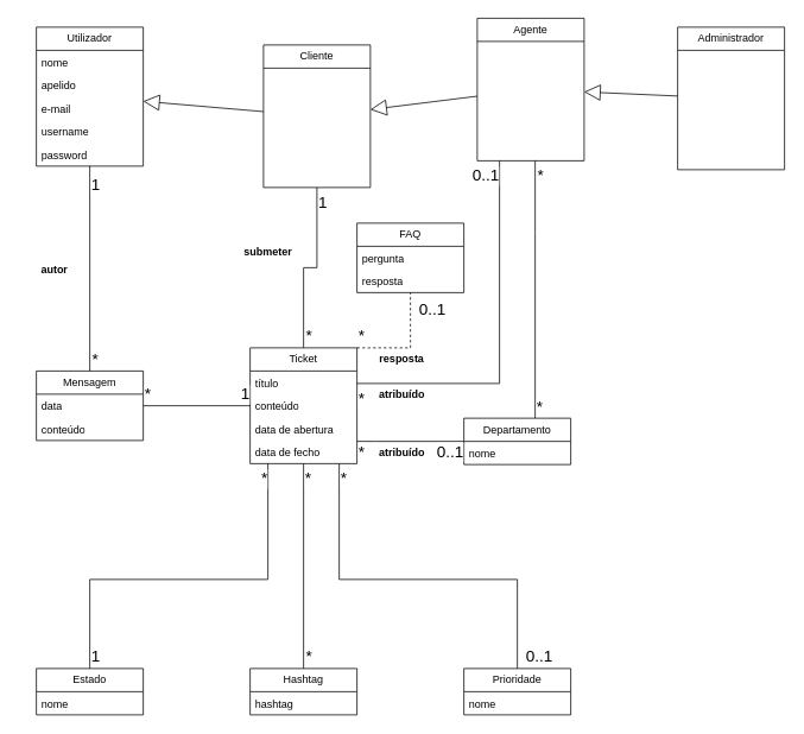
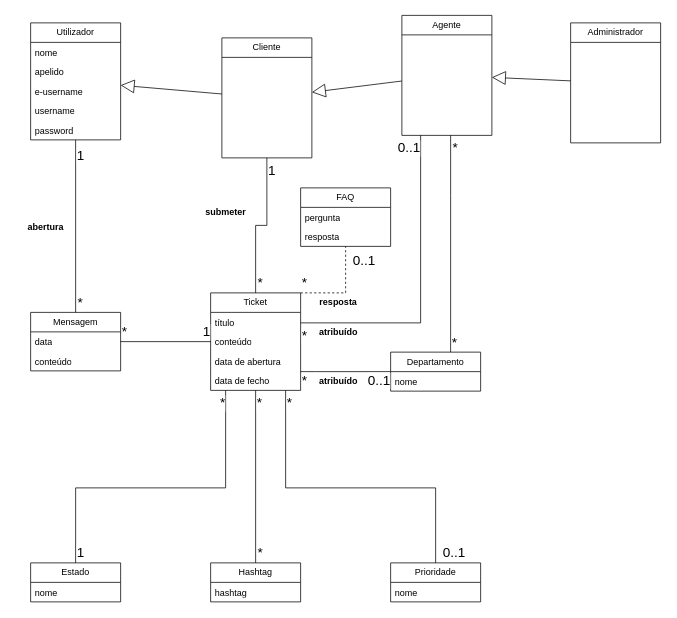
  <mxCell id="0" />
  <mxCell id="1" parent="0" />
  <mxCell id="2" value="Hashtag" style="swimlane;fontStyle=0;childLayout=stackLayout;horizontal=1;startSize=26;fillColor=none;horizontalStack=0;resizeParent=1;resizeParentMax=0;resizeLast=0;collapsible=1;marginBottom=0;whiteSpace=wrap;html=1;" vertex="1" parent="1"><mxGeometry x="280" y="750" width="120" height="52" as="geometry" /></mxCell>
  <mxCell id="3" value="hashtag" style="text;strokeColor=none;fillColor=none;align=left;verticalAlign=top;spacingLeft=4;spacingRight=4;overflow=hidden;rotatable=0;points=[[0,0.5],[1,0.5]];portConstraint=eastwest;whiteSpace=wrap;html=1;" vertex="1" parent="2"><mxGeometry y="26" width="120" height="26" as="geometry" /></mxCell>
  <mxCell id="4" value="FAQ" style="swimlane;fontStyle=0;childLayout=stackLayout;horizontal=1;startSize=26;fillColor=none;horizontalStack=0;resizeParent=1;resizeParentMax=0;resizeLast=0;collapsible=1;marginBottom=0;whiteSpace=wrap;html=1;" vertex="1" parent="1"><mxGeometry x="400" y="250" width="120" height="78" as="geometry" /></mxCell>
  <mxCell id="5" value="pergunta" style="text;strokeColor=none;fillColor=none;align=left;verticalAlign=top;spacingLeft=4;spacingRight=4;overflow=hidden;rotatable=0;points=[[0,0.5],[1,0.5]];portConstraint=eastwest;whiteSpace=wrap;html=1;" vertex="1" parent="4"><mxGeometry y="26" width="120" height="26" as="geometry" /></mxCell>
  <mxCell id="6" value="resposta" style="text;strokeColor=none;fillColor=none;align=left;verticalAlign=top;spacingLeft=4;spacingRight=4;overflow=hidden;rotatable=0;points=[[0,0.5],[1,0.5]];portConstraint=eastwest;whiteSpace=wrap;html=1;" vertex="1" parent="4"><mxGeometry y="52" width="120" height="26" as="geometry" /></mxCell>
  <mxCell id="7" value="Departamento" style="swimlane;fontStyle=0;childLayout=stackLayout;horizontal=1;startSize=26;fillColor=none;horizontalStack=0;resizeParent=1;resizeParentMax=0;resizeLast=0;collapsible=1;marginBottom=0;whiteSpace=wrap;html=1;" vertex="1" parent="1"><mxGeometry x="520" y="469" width="120" height="52" as="geometry" /></mxCell>
  <mxCell id="8" value="nome" style="text;strokeColor=none;fillColor=none;align=left;verticalAlign=top;spacingLeft=4;spacingRight=4;overflow=hidden;rotatable=0;points=[[0,0.5],[1,0.5]];portConstraint=eastwest;whiteSpace=wrap;html=1;" vertex="1" parent="7"><mxGeometry y="26" width="120" height="26" as="geometry" /></mxCell>
  <mxCell id="9" value="Ticket" style="swimlane;fontStyle=0;childLayout=stackLayout;horizontal=1;startSize=26;fillColor=none;horizontalStack=0;resizeParent=1;resizeParentMax=0;resizeLast=0;collapsible=1;marginBottom=0;whiteSpace=wrap;html=1;" vertex="1" parent="1"><mxGeometry x="280" y="390" width="120" height="130" as="geometry" /></mxCell>
  <mxCell id="10" value="título" style="text;strokeColor=none;fillColor=none;align=left;verticalAlign=top;spacingLeft=4;spacingRight=4;overflow=hidden;rotatable=0;points=[[0,0.5],[1,0.5]];portConstraint=eastwest;whiteSpace=wrap;html=1;" vertex="1" parent="9"><mxGeometry y="26" width="120" height="26" as="geometry" /></mxCell>
  <mxCell id="11" value="conteúdo" style="text;strokeColor=none;fillColor=none;align=left;verticalAlign=top;spacingLeft=4;spacingRight=4;overflow=hidden;rotatable=0;points=[[0,0.5],[1,0.5]];portConstraint=eastwest;whiteSpace=wrap;html=1;" vertex="1" parent="9"><mxGeometry y="52" width="120" height="26" as="geometry" /></mxCell>
  <mxCell id="12" value="data de abertura" style="text;strokeColor=none;fillColor=none;align=left;verticalAlign=top;spacingLeft=4;spacingRight=4;overflow=hidden;rotatable=0;points=[[0,0.5],[1,0.5]];portConstraint=eastwest;whiteSpace=wrap;html=1;" vertex="1" parent="9"><mxGeometry y="78" width="120" height="26" as="geometry" /></mxCell>
  <mxCell id="13" value="data de fecho" style="text;strokeColor=none;fillColor=none;align=left;verticalAlign=top;spacingLeft=4;spacingRight=4;overflow=hidden;rotatable=0;points=[[0,0.5],[1,0.5]];portConstraint=eastwest;whiteSpace=wrap;html=1;" vertex="1" parent="9"><mxGeometry y="104" width="120" height="26" as="geometry" /></mxCell>
  <mxCell id="14" value="Utilizador" style="swimlane;fontStyle=0;childLayout=stackLayout;horizontal=1;startSize=26;fillColor=none;horizontalStack=0;resizeParent=1;resizeParentMax=0;resizeLast=0;collapsible=1;marginBottom=0;whiteSpace=wrap;html=1;" vertex="1" parent="1"><mxGeometry x="40" y="30" width="120" height="156" as="geometry" /></mxCell>
  <mxCell id="15" value="nome" style="text;strokeColor=none;fillColor=none;align=left;verticalAlign=top;spacingLeft=4;spacingRight=4;overflow=hidden;rotatable=0;points=[[0,0.5],[1,0.5]];portConstraint=eastwest;whiteSpace=wrap;html=1;" vertex="1" parent="14"><mxGeometry y="26" width="120" height="26" as="geometry" /></mxCell>
  <mxCell id="16" value="apelido" style="text;strokeColor=none;fillColor=none;align=left;verticalAlign=top;spacingLeft=4;spacingRight=4;overflow=hidden;rotatable=0;points=[[0,0.5],[1,0.5]];portConstraint=eastwest;whiteSpace=wrap;html=1;" vertex="1" parent="14"><mxGeometry y="52" width="120" height="26" as="geometry" /></mxCell>
- <mxCell id="17" value="e-mail" style="text;strokeColor=none;fillColor=none;align=left;verticalAlign=top;spacingLeft=4;spacingRight=4;overflow=hidden;rotatable=0;points=[[0,0.5],[1,0.5]];portConstraint=eastwest;whiteSpace=wrap;html=1;" vertex="1" parent="14"><mxGeometry y="78" width="120" height="26" as="geometry" /></mxCell>
+ <mxCell id="17" value="e-username" style="text;strokeColor=none;fillColor=none;align=left;verticalAlign=top;spacingLeft=4;spacingRight=4;overflow=hidden;rotatable=0;points=[[0,0.5],[1,0.5]];portConstraint=eastwest;whiteSpace=wrap;html=1;" vertex="1" parent="14"><mxGeometry y="78" width="120" height="26" as="geometry" /></mxCell>
  <mxCell id="18" value="username" style="text;strokeColor=none;fillColor=none;align=left;verticalAlign=top;spacingLeft=4;spacingRight=4;overflow=hidden;rotatable=0;points=[[0,0.5],[1,0.5]];portConstraint=eastwest;whiteSpace=wrap;html=1;" vertex="1" parent="14"><mxGeometry y="104" width="120" height="26" as="geometry" /></mxCell>
  <mxCell id="19" value="password" style="text;strokeColor=none;fillColor=none;align=left;verticalAlign=top;spacingLeft=4;spacingRight=4;overflow=hidden;rotatable=0;points=[[0,0.5],[1,0.5]];portConstraint=eastwest;whiteSpace=wrap;html=1;" vertex="1" parent="14"><mxGeometry y="130" width="120" height="26" as="geometry" /></mxCell>
  <mxCell id="20" value="Cliente" style="swimlane;fontStyle=0;childLayout=stackLayout;horizontal=1;startSize=26;fillColor=none;horizontalStack=0;resizeParent=1;resizeParentMax=0;resizeLast=0;collapsible=1;marginBottom=0;whiteSpace=wrap;html=1;" vertex="1" parent="1"><mxGeometry x="295" y="50" width="120" height="160" as="geometry" /></mxCell>
  <mxCell id="21" value="Administrador" style="swimlane;fontStyle=0;childLayout=stackLayout;horizontal=1;startSize=26;fillColor=none;horizontalStack=0;resizeParent=1;resizeParentMax=0;resizeLast=0;collapsible=1;marginBottom=0;whiteSpace=wrap;html=1;" vertex="1" parent="1"><mxGeometry x="760" y="30" width="120" height="160" as="geometry" /></mxCell>
  <mxCell id="22" value="Agente" style="swimlane;fontStyle=0;childLayout=stackLayout;horizontal=1;startSize=26;fillColor=none;horizontalStack=0;resizeParent=1;resizeParentMax=0;resizeLast=0;collapsible=1;marginBottom=0;whiteSpace=wrap;html=1;" vertex="1" parent="1"><mxGeometry x="535" y="20" width="120" height="160" as="geometry" /></mxCell>
  <mxCell id="23" value="" style="endArrow=block;endSize=16;endFill=0;html=1;rounded=0;" edge="1" parent="1" source="20" target="14"><mxGeometry width="160" relative="1" as="geometry"><mxPoint x="390" y="240" as="sourcePoint" /><mxPoint x="550" y="240" as="targetPoint" /></mxGeometry></mxCell>
  <mxCell id="24" value="" style="endArrow=block;endSize=16;endFill=0;html=1;rounded=0;" edge="1" parent="1" source="22" target="20"><mxGeometry width="160" relative="1" as="geometry"><mxPoint x="390" y="240" as="sourcePoint" /><mxPoint x="550" y="240" as="targetPoint" /></mxGeometry></mxCell>
  <mxCell id="25" value="" style="endArrow=block;endSize=16;endFill=0;html=1;rounded=0;" edge="1" parent="1" source="21" target="22"><mxGeometry width="160" relative="1" as="geometry"><mxPoint x="390" y="240" as="sourcePoint" /><mxPoint x="550" y="240" as="targetPoint" /></mxGeometry></mxCell>
  <mxCell id="26" value="" style="endArrow=none;html=1;edgeStyle=orthogonalEdgeStyle;rounded=0;" edge="1" parent="1" source="20" target="9"><mxGeometry relative="1" as="geometry"><mxPoint x="390" y="390" as="sourcePoint" /><mxPoint x="550" y="390" as="targetPoint" /></mxGeometry></mxCell>
  <mxCell id="27" value="&lt;font style=&quot;font-size: 18px;&quot;&gt;1&lt;/font&gt;" style="edgeLabel;resizable=0;html=1;align=left;verticalAlign=bottom;" connectable="0" vertex="1" parent="26"><mxGeometry x="-1" relative="1" as="geometry"><mxPoint y="30" as="offset" /></mxGeometry></mxCell>
  <mxCell id="28" value="&lt;font style=&quot;font-size: 18px;&quot;&gt;*&lt;/font&gt;" style="edgeLabel;resizable=0;html=1;align=right;verticalAlign=bottom;" connectable="0" vertex="1" parent="26"><mxGeometry x="1" relative="1" as="geometry"><mxPoint x="10" as="offset" /></mxGeometry></mxCell>
  <mxCell id="29" value="Mensagem" style="swimlane;fontStyle=0;childLayout=stackLayout;horizontal=1;startSize=26;fillColor=none;horizontalStack=0;resizeParent=1;resizeParentMax=0;resizeLast=0;collapsible=1;marginBottom=0;whiteSpace=wrap;html=1;" vertex="1" parent="1"><mxGeometry x="40" y="416" width="120" height="78" as="geometry" /></mxCell>
  <mxCell id="30" value="data" style="text;strokeColor=none;fillColor=none;align=left;verticalAlign=top;spacingLeft=4;spacingRight=4;overflow=hidden;rotatable=0;points=[[0,0.5],[1,0.5]];portConstraint=eastwest;whiteSpace=wrap;html=1;" vertex="1" parent="29"><mxGeometry y="26" width="120" height="26" as="geometry" /></mxCell>
  <mxCell id="31" value="conteúdo" style="text;strokeColor=none;fillColor=none;align=left;verticalAlign=top;spacingLeft=4;spacingRight=4;overflow=hidden;rotatable=0;points=[[0,0.5],[1,0.5]];portConstraint=eastwest;whiteSpace=wrap;html=1;" vertex="1" parent="29"><mxGeometry y="52" width="120" height="26" as="geometry" /></mxCell>
  <mxCell id="32" value="" style="endArrow=none;html=1;edgeStyle=orthogonalEdgeStyle;rounded=0;" edge="1" parent="1" source="9" target="7"><mxGeometry relative="1" as="geometry"><mxPoint x="480" y="780" as="sourcePoint" /><mxPoint x="640" y="780" as="targetPoint" /><Array as="points"><mxPoint x="420" y="495" /><mxPoint x="420" y="495" /></Array></mxGeometry></mxCell>
  <mxCell id="33" value="&lt;font style=&quot;font-size: 18px;&quot;&gt;*&lt;/font&gt;" style="edgeLabel;resizable=0;html=1;align=left;verticalAlign=bottom;" connectable="0" vertex="1" parent="32"><mxGeometry x="-1" relative="1" as="geometry"><mxPoint y="25" as="offset" /></mxGeometry></mxCell>
  <mxCell id="34" value="&lt;font style=&quot;font-size: 18px;&quot;&gt;0..1&lt;/font&gt;" style="edgeLabel;resizable=0;html=1;align=right;verticalAlign=bottom;" connectable="0" vertex="1" parent="32"><mxGeometry x="1" relative="1" as="geometry"><mxPoint y="25" as="offset" /></mxGeometry></mxCell>
  <mxCell id="35" value="" style="endArrow=none;html=1;edgeStyle=orthogonalEdgeStyle;rounded=0;" edge="1" parent="1" source="7" target="22"><mxGeometry relative="1" as="geometry"><mxPoint x="440" y="530" as="sourcePoint" /><mxPoint x="570" y="390" as="targetPoint" /><Array as="points"><mxPoint x="600" y="260" /><mxPoint x="600" y="260" /></Array></mxGeometry></mxCell>
  <mxCell id="36" value="&lt;font style=&quot;font-size: 18px;&quot;&gt;*&lt;/font&gt;" style="edgeLabel;resizable=0;html=1;align=left;verticalAlign=bottom;" connectable="0" vertex="1" parent="35"><mxGeometry x="-1" relative="1" as="geometry"><mxPoint as="offset" /></mxGeometry></mxCell>
  <mxCell id="37" value="&lt;font style=&quot;font-size: 18px;&quot;&gt;*&lt;/font&gt;" style="edgeLabel;resizable=0;html=1;align=right;verticalAlign=bottom;" connectable="0" vertex="1" parent="35"><mxGeometry x="1" relative="1" as="geometry"><mxPoint x="10" y="30" as="offset" /></mxGeometry></mxCell>
  <mxCell id="38" value="" style="endArrow=none;html=1;edgeStyle=orthogonalEdgeStyle;rounded=0;" edge="1" parent="1" source="9" target="2"><mxGeometry relative="1" as="geometry"><mxPoint x="440" y="610" as="sourcePoint" /><mxPoint x="600" y="610" as="targetPoint" /></mxGeometry></mxCell>
  <mxCell id="39" value="&lt;font style=&quot;font-size: 18px;&quot;&gt;*&lt;/font&gt;" style="edgeLabel;resizable=0;html=1;align=left;verticalAlign=bottom;" connectable="0" vertex="1" parent="38"><mxGeometry x="-1" relative="1" as="geometry"><mxPoint y="30" as="offset" /></mxGeometry></mxCell>
  <mxCell id="40" value="&lt;font style=&quot;font-size: 18px;&quot;&gt;*&lt;/font&gt;" style="edgeLabel;resizable=0;html=1;align=right;verticalAlign=bottom;" connectable="0" vertex="1" parent="38"><mxGeometry x="1" relative="1" as="geometry"><mxPoint x="10" as="offset" /></mxGeometry></mxCell>
  <mxCell id="41" value="Prioridade" style="swimlane;fontStyle=0;childLayout=stackLayout;horizontal=1;startSize=26;fillColor=none;horizontalStack=0;resizeParent=1;resizeParentMax=0;resizeLast=0;collapsible=1;marginBottom=0;whiteSpace=wrap;html=1;" vertex="1" parent="1"><mxGeometry x="520" y="750" width="120" height="52" as="geometry" /></mxCell>
  <mxCell id="42" value="nome" style="text;strokeColor=none;fillColor=none;align=left;verticalAlign=top;spacingLeft=4;spacingRight=4;overflow=hidden;rotatable=0;points=[[0,0.5],[1,0.5]];portConstraint=eastwest;whiteSpace=wrap;html=1;" vertex="1" parent="41"><mxGeometry y="26" width="120" height="26" as="geometry" /></mxCell>
  <mxCell id="43" value="Estado" style="swimlane;fontStyle=0;childLayout=stackLayout;horizontal=1;startSize=26;fillColor=none;horizontalStack=0;resizeParent=1;resizeParentMax=0;resizeLast=0;collapsible=1;marginBottom=0;whiteSpace=wrap;html=1;" vertex="1" parent="1"><mxGeometry x="40" y="750" width="120" height="52" as="geometry" /></mxCell>
  <mxCell id="44" value="nome" style="text;strokeColor=none;fillColor=none;align=left;verticalAlign=top;spacingLeft=4;spacingRight=4;overflow=hidden;rotatable=0;points=[[0,0.5],[1,0.5]];portConstraint=eastwest;whiteSpace=wrap;html=1;" vertex="1" parent="43"><mxGeometry y="26" width="120" height="26" as="geometry" /></mxCell>
  <mxCell id="45" value="" style="endArrow=none;html=1;edgeStyle=orthogonalEdgeStyle;rounded=0;" edge="1" parent="1" source="43" target="9"><mxGeometry relative="1" as="geometry"><mxPoint x="440" y="510" as="sourcePoint" /><mxPoint x="600" y="510" as="targetPoint" /><Array as="points"><mxPoint x="100" y="650" /><mxPoint x="300" y="650" /></Array></mxGeometry></mxCell>
  <mxCell id="46" value="&lt;font style=&quot;font-size: 18px;&quot;&gt;1&lt;/font&gt;" style="edgeLabel;resizable=0;html=1;align=left;verticalAlign=bottom;" connectable="0" vertex="1" parent="45"><mxGeometry x="-1" relative="1" as="geometry" /></mxCell>
  <mxCell id="47" value="&lt;font style=&quot;font-size: 18px;&quot;&gt;*&lt;/font&gt;" style="edgeLabel;resizable=0;html=1;align=right;verticalAlign=bottom;" connectable="0" vertex="1" parent="45"><mxGeometry x="1" relative="1" as="geometry"><mxPoint y="30" as="offset" /></mxGeometry></mxCell>
  <mxCell id="48" value="" style="endArrow=none;html=1;edgeStyle=orthogonalEdgeStyle;rounded=0;" edge="1" parent="1" source="9" target="41"><mxGeometry relative="1" as="geometry"><mxPoint x="440" y="550" as="sourcePoint" /><mxPoint x="600" y="550" as="targetPoint" /><Array as="points"><mxPoint x="380" y="650" /><mxPoint x="580" y="650" /></Array></mxGeometry></mxCell>
  <mxCell id="49" value="&lt;font style=&quot;font-size: 18px;&quot;&gt;*&lt;/font&gt;" style="edgeLabel;resizable=0;html=1;align=left;verticalAlign=bottom;" connectable="0" vertex="1" parent="48"><mxGeometry x="-1" relative="1" as="geometry"><mxPoint y="30" as="offset" /></mxGeometry></mxCell>
  <mxCell id="50" value="&lt;font style=&quot;font-size: 18px;&quot;&gt;0..1&lt;/font&gt;" style="edgeLabel;resizable=0;html=1;align=right;verticalAlign=bottom;" connectable="0" vertex="1" parent="48"><mxGeometry x="1" relative="1" as="geometry"><mxPoint x="40" as="offset" /></mxGeometry></mxCell>
  <mxCell id="51" value="" style="endArrow=none;html=1;edgeStyle=orthogonalEdgeStyle;rounded=0;" edge="1" parent="1" source="29" target="9"><mxGeometry relative="1" as="geometry"><mxPoint x="430" y="420" as="sourcePoint" /><mxPoint x="590" y="420" as="targetPoint" /></mxGeometry></mxCell>
  <mxCell id="52" value="&lt;font style=&quot;font-size: 18px;&quot;&gt;*&lt;/font&gt;" style="edgeLabel;resizable=0;html=1;align=left;verticalAlign=bottom;" connectable="0" vertex="1" parent="51"><mxGeometry x="-1" relative="1" as="geometry" /></mxCell>
  <mxCell id="53" value="&lt;font style=&quot;font-size: 18px;&quot;&gt;1&lt;/font&gt;" style="edgeLabel;resizable=0;html=1;align=right;verticalAlign=bottom;" connectable="0" vertex="1" parent="51"><mxGeometry x="1" relative="1" as="geometry" /></mxCell>
  <mxCell id="54" value="" style="endArrow=none;html=1;edgeStyle=orthogonalEdgeStyle;rounded=0;" edge="1" parent="1" source="14" target="29"><mxGeometry relative="1" as="geometry"><mxPoint x="190" y="260" as="sourcePoint" /><mxPoint x="590" y="350" as="targetPoint" /></mxGeometry></mxCell>
  <mxCell id="55" value="&lt;font style=&quot;font-size: 18px;&quot;&gt;1&lt;/font&gt;" style="edgeLabel;resizable=0;html=1;align=left;verticalAlign=bottom;" connectable="0" vertex="1" parent="54"><mxGeometry x="-1" relative="1" as="geometry"><mxPoint y="34" as="offset" /></mxGeometry></mxCell>
  <mxCell id="56" value="&lt;font style=&quot;font-size: 18px;&quot;&gt;*&lt;/font&gt;" style="edgeLabel;resizable=0;html=1;align=right;verticalAlign=bottom;" connectable="0" vertex="1" parent="54"><mxGeometry x="1" relative="1" as="geometry"><mxPoint x="10" as="offset" /></mxGeometry></mxCell>
  <mxCell id="57" value="submeter" style="text;align=center;fontStyle=1;verticalAlign=middle;spacingLeft=3;spacingRight=3;strokeColor=none;rotatable=0;points=[[0,0.5],[1,0.5]];portConstraint=eastwest;html=1;" vertex="1" parent="1"><mxGeometry x="260" y="270" width="80" height="26" as="geometry" /></mxCell>
- <mxCell id="58" value="autor" style="text;align=center;fontStyle=1;verticalAlign=middle;spacingLeft=3;spacingRight=3;strokeColor=none;rotatable=0;points=[[0,0.5],[1,0.5]];portConstraint=eastwest;html=1;" vertex="1" parent="1"><mxGeometry x="20" y="290" width="80" height="26" as="geometry" /></mxCell>
+ <mxCell id="58" value="abertura" style="text;align=center;fontStyle=1;verticalAlign=middle;spacingLeft=3;spacingRight=3;strokeColor=none;rotatable=0;points=[[0,0.5],[1,0.5]];portConstraint=eastwest;html=1;" vertex="1" parent="1"><mxGeometry x="20" y="290" width="80" height="26" as="geometry" /></mxCell>
  <mxCell id="59" value="atribuído" style="text;align=center;fontStyle=1;verticalAlign=middle;spacingLeft=3;spacingRight=3;strokeColor=none;rotatable=0;points=[[0,0.5],[1,0.5]];portConstraint=eastwest;html=1;" vertex="1" parent="1"><mxGeometry x="410" y="495" width="80" height="26" as="geometry" /></mxCell>
  <mxCell id="60" value="atribuído" style="text;align=center;fontStyle=1;verticalAlign=middle;spacingLeft=3;spacingRight=3;strokeColor=none;rotatable=0;points=[[0,0.5],[1,0.5]];portConstraint=eastwest;html=1;" vertex="1" parent="1"><mxGeometry x="410" y="430" width="80" height="26" as="geometry" /></mxCell>
  <mxCell id="61" value="" style="endArrow=none;html=1;edgeStyle=orthogonalEdgeStyle;rounded=0;" edge="1" parent="1" source="9" target="22"><mxGeometry relative="1" as="geometry"><mxPoint x="410" y="350" as="sourcePoint" /><mxPoint x="570" y="350" as="targetPoint" /><Array as="points"><mxPoint x="560" y="430" /></Array></mxGeometry></mxCell>
  <mxCell id="62" value="&lt;font style=&quot;font-size: 18px;&quot;&gt;*&lt;/font&gt;" style="edgeLabel;resizable=0;html=1;align=left;verticalAlign=bottom;" connectable="0" vertex="1" parent="61"><mxGeometry x="-1" relative="1" as="geometry"><mxPoint y="30" as="offset" /></mxGeometry></mxCell>
  <mxCell id="63" value="&lt;font style=&quot;font-size: 18px;&quot;&gt;0..1&lt;/font&gt;" style="edgeLabel;resizable=0;html=1;align=right;verticalAlign=bottom;" connectable="0" vertex="1" parent="61"><mxGeometry x="1" relative="1" as="geometry"><mxPoint y="30" as="offset" /></mxGeometry></mxCell>
  <mxCell id="64" value="" style="endArrow=none;html=1;edgeStyle=orthogonalEdgeStyle;rounded=0;dashed=1;" edge="1" parent="1" source="9" target="4"><mxGeometry relative="1" as="geometry"><mxPoint x="370" y="430" as="sourcePoint" /><mxPoint x="530" y="430" as="targetPoint" /><Array as="points"><mxPoint x="460" y="390" /></Array></mxGeometry></mxCell>
  <mxCell id="65" value="&lt;font style=&quot;font-size: 18px;&quot;&gt;*&lt;/font&gt;" style="edgeLabel;resizable=0;html=1;align=left;verticalAlign=bottom;" connectable="0" vertex="1" parent="64"><mxGeometry x="-1" relative="1" as="geometry" /></mxCell>
  <mxCell id="66" value="&lt;font style=&quot;font-size: 18px;&quot;&gt;0..1&lt;/font&gt;" style="edgeLabel;resizable=0;html=1;align=right;verticalAlign=bottom;" connectable="0" vertex="1" parent="64"><mxGeometry x="1" relative="1" as="geometry"><mxPoint x="40" y="32" as="offset" /></mxGeometry></mxCell>
  <mxCell id="67" value="resposta" style="text;align=center;fontStyle=1;verticalAlign=middle;spacingLeft=3;spacingRight=3;strokeColor=none;rotatable=0;points=[[0,0.5],[1,0.5]];portConstraint=eastwest;html=1;" vertex="1" parent="1"><mxGeometry x="410" y="390" width="80" height="26" as="geometry" /></mxCell>
